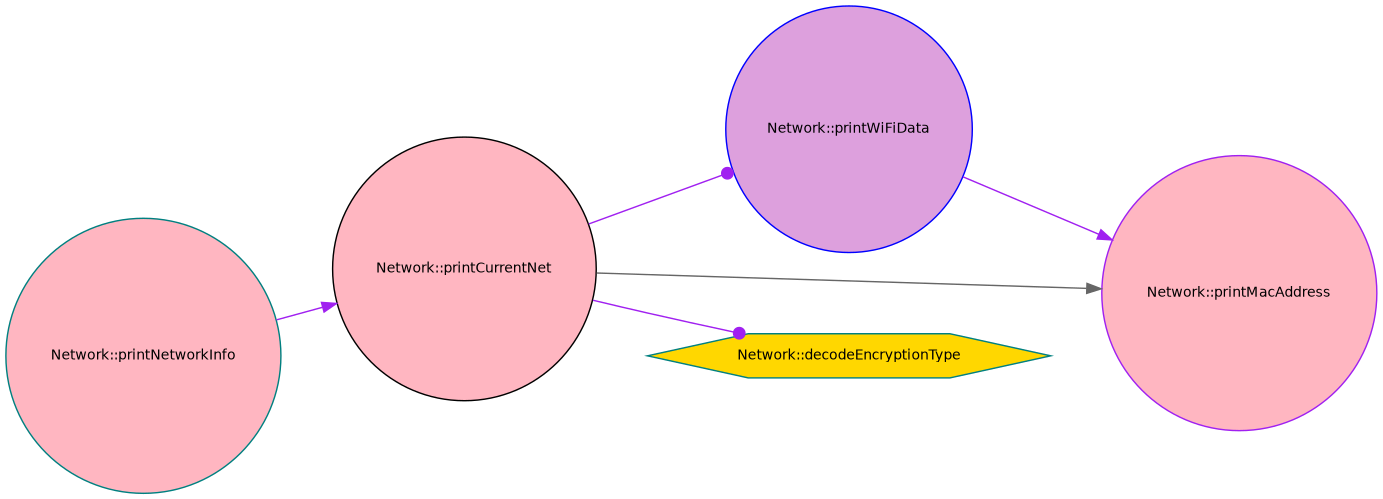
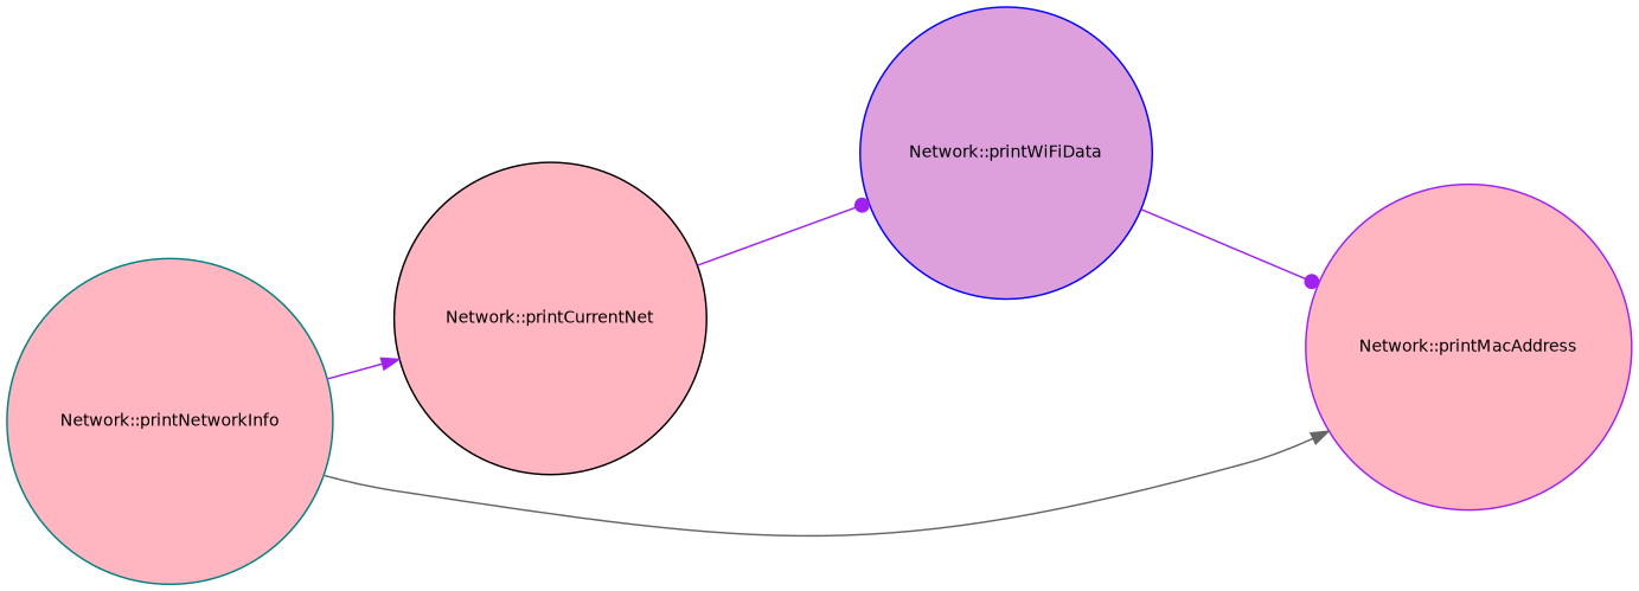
  digraph {
    rankdir=LR
    node [color=teal fillcolor=lightpink fontname=Helvetica fontsize=10 shape=circle style=filled]
    edge [arrowhead=dot color=purple fontname=Helvetica fontsize=10 labelfontname=Helvetica labelfontsize=10 style=solid]
    n1 [fontcolor=black height=0.2 label="Network::printNetworkInfo" width=0.4]
    n2 [color=black height=0.2 label="Network::printCurrentNet" width=0.4]
    n3 [color=blue fillcolor=plum height=0.2 label="Network::printWiFiData" width=0.4]
    n4 [color=purple height=0.2 label="Network::printMacAddress" width=0.4]
-   n5 [fillcolor=gold height=0.2 label="Network::decodeEncryptionType" shape=hexagon width=0.4]
    n1 -> n2 [arrowhead=normal]
    n2 -> n3
-   n2 -> n4 [arrowhead=normal color=gray40]
-   n2 -> n5
-   n3 -> n4 [arrowhead=normal]
+   n1 -> n4 [arrowhead=normal color=gray40]
+   n3 -> n4
  }
